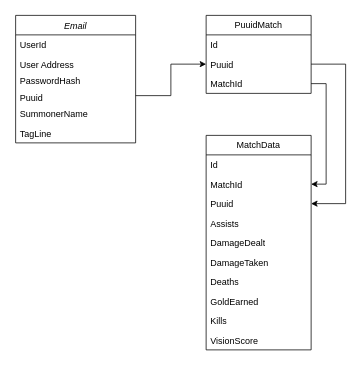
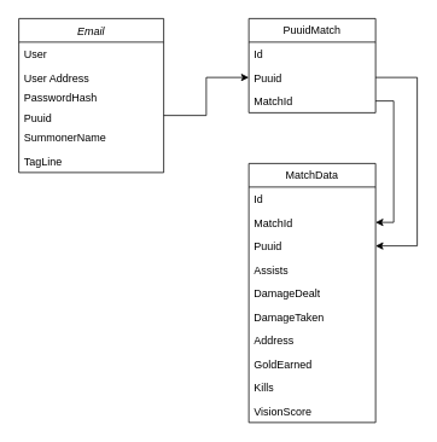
  <mxCell id="0" />
  <mxCell id="1" parent="0" />
  <mxCell id="2" value="Email" style="swimlane;fontStyle=2;align=center;verticalAlign=top;childLayout=stackLayout;horizontal=1;startSize=26;horizontalStack=0;resizeParent=1;resizeLast=0;collapsible=1;marginBottom=0;rounded=0;shadow=0;strokeWidth=1;" parent="1" vertex="1"><mxGeometry x="20" y="20" width="160" height="170" as="geometry"><mxRectangle x="230" y="140" width="160" height="26" as="alternateBounds" /></mxGeometry></mxCell>
- <mxCell id="3" value="UserId" style="text;align=left;verticalAlign=top;spacingLeft=4;spacingRight=4;overflow=hidden;rotatable=0;points=[[0,0.5],[1,0.5]];portConstraint=eastwest;" vertex="1" parent="2"><mxGeometry y="26" width="160" height="26" as="geometry" /></mxCell>
+ <mxCell id="3" value="User" style="text;align=left;verticalAlign=top;spacingLeft=4;spacingRight=4;overflow=hidden;rotatable=0;points=[[0,0.5],[1,0.5]];portConstraint=eastwest;" vertex="1" parent="2"><mxGeometry y="26" width="160" height="26" as="geometry" /></mxCell>
  <mxCell id="4" value="User Address" style="text;align=left;verticalAlign=top;spacingLeft=4;spacingRight=4;overflow=hidden;rotatable=0;points=[[0,0.5],[1,0.5]];portConstraint=eastwest;rounded=0;shadow=0;html=0;" parent="2" vertex="1"><mxGeometry y="52" width="160" height="22" as="geometry" /></mxCell>
  <mxCell id="5" value="PasswordHash" style="text;align=left;verticalAlign=top;spacingLeft=4;spacingRight=4;overflow=hidden;rotatable=0;points=[[0,0.5],[1,0.5]];portConstraint=eastwest;rounded=0;shadow=0;html=0;" vertex="1" parent="2"><mxGeometry y="74" width="160" height="22" as="geometry" /></mxCell>
  <mxCell id="6" value="Puuid" style="text;align=left;verticalAlign=top;spacingLeft=4;spacingRight=4;overflow=hidden;rotatable=0;points=[[0,0.5],[1,0.5]];portConstraint=eastwest;rounded=0;shadow=0;html=0;" vertex="1" parent="2"><mxGeometry y="96" width="160" height="22" as="geometry" /></mxCell>
  <mxCell id="7" value="SummonerName" style="text;align=left;verticalAlign=top;spacingLeft=4;spacingRight=4;overflow=hidden;rotatable=0;points=[[0,0.5],[1,0.5]];portConstraint=eastwest;" parent="2" vertex="1"><mxGeometry y="118" width="160" height="26" as="geometry" /></mxCell>
  <mxCell id="8" value="TagLine" style="text;align=left;verticalAlign=top;spacingLeft=4;spacingRight=4;overflow=hidden;rotatable=0;points=[[0,0.5],[1,0.5]];portConstraint=eastwest;rounded=0;shadow=0;html=0;" parent="2" vertex="1"><mxGeometry y="144" width="160" height="26" as="geometry" /></mxCell>
  <mxCell id="9" value="PuuidMatch" style="swimlane;fontStyle=0;childLayout=stackLayout;horizontal=1;startSize=26;fillColor=none;horizontalStack=0;resizeParent=1;resizeParentMax=0;resizeLast=0;collapsible=1;marginBottom=0;whiteSpace=wrap;html=1;" vertex="1" parent="1"><mxGeometry x="274" y="20" width="140" height="104" as="geometry" /></mxCell>
  <mxCell id="10" value="Id" style="text;strokeColor=none;fillColor=none;align=left;verticalAlign=top;spacingLeft=4;spacingRight=4;overflow=hidden;rotatable=0;points=[[0,0.5],[1,0.5]];portConstraint=eastwest;whiteSpace=wrap;html=1;" vertex="1" parent="9"><mxGeometry y="26" width="140" height="26" as="geometry" /></mxCell>
  <mxCell id="11" value="Puuid" style="text;strokeColor=none;fillColor=none;align=left;verticalAlign=top;spacingLeft=4;spacingRight=4;overflow=hidden;rotatable=0;points=[[0,0.5],[1,0.5]];portConstraint=eastwest;whiteSpace=wrap;html=1;" vertex="1" parent="9"><mxGeometry y="52" width="140" height="26" as="geometry" /></mxCell>
  <mxCell id="12" value="MatchId" style="text;strokeColor=none;fillColor=none;align=left;verticalAlign=top;spacingLeft=4;spacingRight=4;overflow=hidden;rotatable=0;points=[[0,0.5],[1,0.5]];portConstraint=eastwest;whiteSpace=wrap;html=1;" vertex="1" parent="9"><mxGeometry y="78" width="140" height="26" as="geometry" /></mxCell>
  <mxCell id="13" style="edgeStyle=orthogonalEdgeStyle;rounded=0;orthogonalLoop=1;jettySize=auto;html=1;exitX=1;exitY=0.5;exitDx=0;exitDy=0;entryX=0;entryY=0.5;entryDx=0;entryDy=0;" edge="1" parent="1" source="6" target="11"><mxGeometry relative="1" as="geometry" /></mxCell>
  <mxCell id="14" value="MatchData" style="swimlane;fontStyle=0;childLayout=stackLayout;horizontal=1;startSize=26;fillColor=none;horizontalStack=0;resizeParent=1;resizeParentMax=0;resizeLast=0;collapsible=1;marginBottom=0;whiteSpace=wrap;html=1;" vertex="1" parent="1"><mxGeometry x="274" y="180" width="140" height="286" as="geometry" /></mxCell>
  <mxCell id="15" value="Id" style="text;strokeColor=none;fillColor=none;align=left;verticalAlign=top;spacingLeft=4;spacingRight=4;overflow=hidden;rotatable=0;points=[[0,0.5],[1,0.5]];portConstraint=eastwest;whiteSpace=wrap;html=1;" vertex="1" parent="14"><mxGeometry y="26" width="140" height="26" as="geometry" /></mxCell>
  <mxCell id="16" value="MatchId" style="text;strokeColor=none;fillColor=none;align=left;verticalAlign=top;spacingLeft=4;spacingRight=4;overflow=hidden;rotatable=0;points=[[0,0.5],[1,0.5]];portConstraint=eastwest;whiteSpace=wrap;html=1;" vertex="1" parent="14"><mxGeometry y="52" width="140" height="26" as="geometry" /></mxCell>
  <mxCell id="17" value="Puuid" style="text;strokeColor=none;fillColor=none;align=left;verticalAlign=top;spacingLeft=4;spacingRight=4;overflow=hidden;rotatable=0;points=[[0,0.5],[1,0.5]];portConstraint=eastwest;whiteSpace=wrap;html=1;" vertex="1" parent="14"><mxGeometry y="78" width="140" height="26" as="geometry" /></mxCell>
  <mxCell id="18" value="Assists" style="text;strokeColor=none;fillColor=none;align=left;verticalAlign=top;spacingLeft=4;spacingRight=4;overflow=hidden;rotatable=0;points=[[0,0.5],[1,0.5]];portConstraint=eastwest;whiteSpace=wrap;html=1;" vertex="1" parent="14"><mxGeometry y="104" width="140" height="26" as="geometry" /></mxCell>
  <mxCell id="19" value="DamageDealt" style="text;strokeColor=none;fillColor=none;align=left;verticalAlign=top;spacingLeft=4;spacingRight=4;overflow=hidden;rotatable=0;points=[[0,0.5],[1,0.5]];portConstraint=eastwest;whiteSpace=wrap;html=1;" vertex="1" parent="14"><mxGeometry y="130" width="140" height="26" as="geometry" /></mxCell>
  <mxCell id="20" value="DamageTaken" style="text;strokeColor=none;fillColor=none;align=left;verticalAlign=top;spacingLeft=4;spacingRight=4;overflow=hidden;rotatable=0;points=[[0,0.5],[1,0.5]];portConstraint=eastwest;whiteSpace=wrap;html=1;" vertex="1" parent="14"><mxGeometry y="156" width="140" height="26" as="geometry" /></mxCell>
- <mxCell id="21" value="Deaths" style="text;strokeColor=none;fillColor=none;align=left;verticalAlign=top;spacingLeft=4;spacingRight=4;overflow=hidden;rotatable=0;points=[[0,0.5],[1,0.5]];portConstraint=eastwest;whiteSpace=wrap;html=1;" vertex="1" parent="14"><mxGeometry y="182" width="140" height="26" as="geometry" /></mxCell>
+ <mxCell id="21" value="Address" style="text;strokeColor=none;fillColor=none;align=left;verticalAlign=top;spacingLeft=4;spacingRight=4;overflow=hidden;rotatable=0;points=[[0,0.5],[1,0.5]];portConstraint=eastwest;whiteSpace=wrap;html=1;" vertex="1" parent="14"><mxGeometry y="182" width="140" height="26" as="geometry" /></mxCell>
  <mxCell id="22" value="GoldEarned" style="text;strokeColor=none;fillColor=none;align=left;verticalAlign=top;spacingLeft=4;spacingRight=4;overflow=hidden;rotatable=0;points=[[0,0.5],[1,0.5]];portConstraint=eastwest;whiteSpace=wrap;html=1;" vertex="1" parent="14"><mxGeometry y="208" width="140" height="26" as="geometry" /></mxCell>
  <mxCell id="23" value="Kills" style="text;strokeColor=none;fillColor=none;align=left;verticalAlign=top;spacingLeft=4;spacingRight=4;overflow=hidden;rotatable=0;points=[[0,0.5],[1,0.5]];portConstraint=eastwest;whiteSpace=wrap;html=1;" vertex="1" parent="14"><mxGeometry y="234" width="140" height="26" as="geometry" /></mxCell>
  <mxCell id="24" value="VisionScore" style="text;strokeColor=none;fillColor=none;align=left;verticalAlign=top;spacingLeft=4;spacingRight=4;overflow=hidden;rotatable=0;points=[[0,0.5],[1,0.5]];portConstraint=eastwest;whiteSpace=wrap;html=1;" vertex="1" parent="14"><mxGeometry y="260" width="140" height="26" as="geometry" /></mxCell>
  <mxCell id="25" style="edgeStyle=orthogonalEdgeStyle;rounded=0;orthogonalLoop=1;jettySize=auto;html=1;exitX=1;exitY=0.5;exitDx=0;exitDy=0;entryX=1;entryY=0.5;entryDx=0;entryDy=0;" edge="1" parent="1" source="12" target="16"><mxGeometry relative="1" as="geometry" /></mxCell>
  <mxCell id="26" style="edgeStyle=orthogonalEdgeStyle;rounded=0;orthogonalLoop=1;jettySize=auto;html=1;exitX=1;exitY=0.5;exitDx=0;exitDy=0;entryX=1;entryY=0.5;entryDx=0;entryDy=0;" edge="1" parent="1" source="11" target="17"><mxGeometry relative="1" as="geometry"><Array as="points"><mxPoint x="460" y="85" /><mxPoint x="460" y="271" /></Array></mxGeometry></mxCell>
